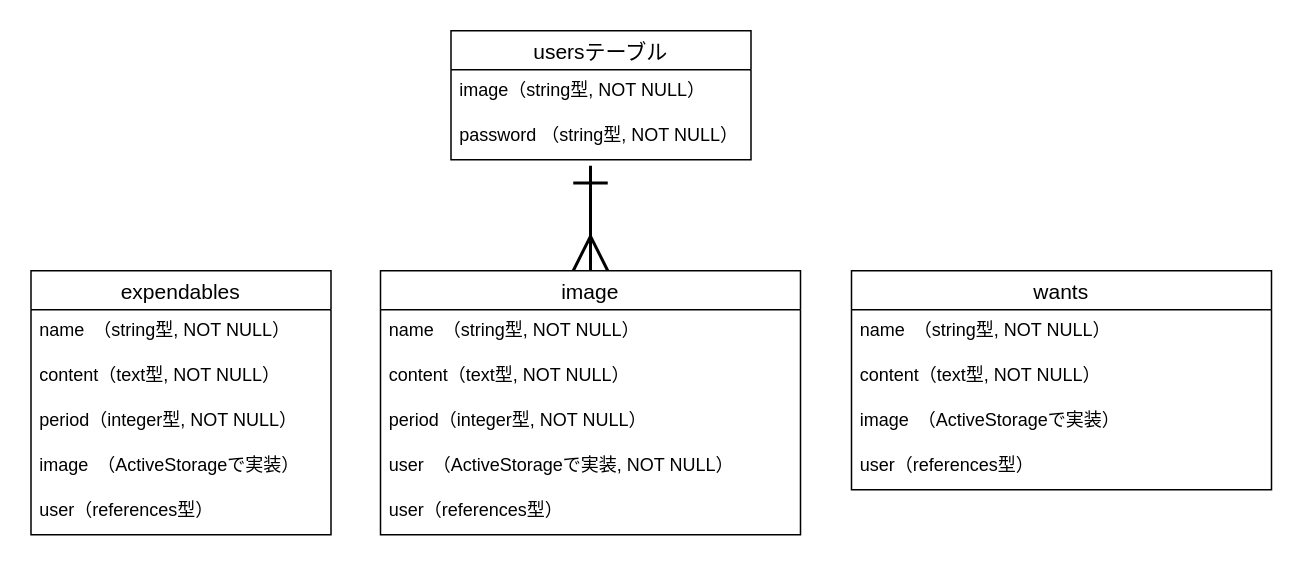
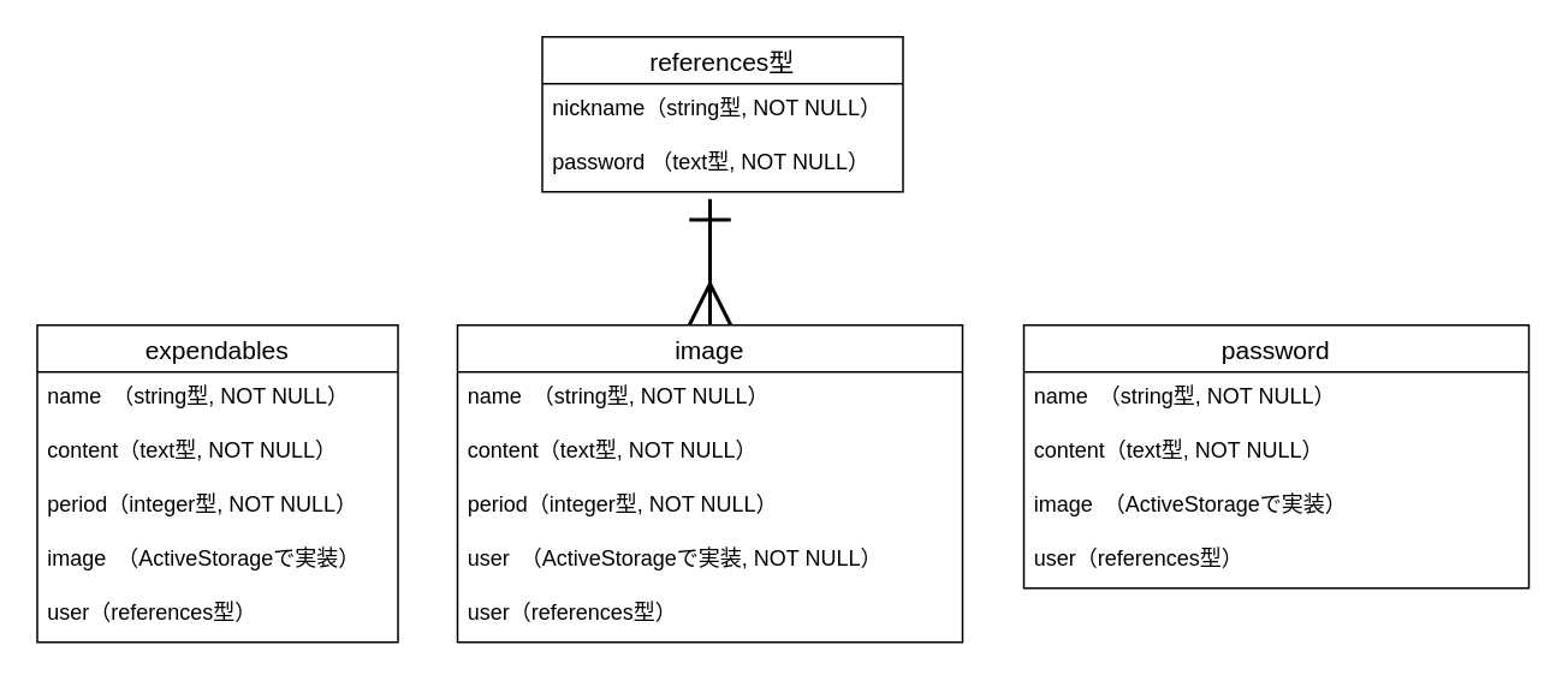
  <mxCell id="0" />
  <mxCell id="1" parent="0" />
- <mxCell id="2" value="usersテーブル" style="swimlane;fontStyle=0;childLayout=stackLayout;horizontal=1;startSize=26;horizontalStack=0;resizeParent=1;resizeParentMax=0;resizeLast=0;collapsible=1;marginBottom=0;align=center;fontSize=14;" vertex="1" parent="1"><mxGeometry x="300" y="20" width="200" height="86" as="geometry" /></mxCell>
- <mxCell id="3" value="image（string型, NOT NULL）" style="text;strokeColor=none;fillColor=none;spacingLeft=4;spacingRight=4;overflow=hidden;rotatable=0;points=[[0,0.5],[1,0.5]];portConstraint=eastwest;fontSize=12;" vertex="1" parent="2"><mxGeometry y="26" width="200" height="30" as="geometry" /></mxCell>
- <mxCell id="4" value="password （string型, NOT NULL）" style="text;strokeColor=none;fillColor=none;spacingLeft=4;spacingRight=4;overflow=hidden;rotatable=0;points=[[0,0.5],[1,0.5]];portConstraint=eastwest;fontSize=12;" vertex="1" parent="2"><mxGeometry y="56" width="200" height="30" as="geometry" /></mxCell>
+ <mxCell id="2" value="references型" style="swimlane;fontStyle=0;childLayout=stackLayout;horizontal=1;startSize=26;horizontalStack=0;resizeParent=1;resizeParentMax=0;resizeLast=0;collapsible=1;marginBottom=0;align=center;fontSize=14;" vertex="1" parent="1"><mxGeometry x="300" y="20" width="200" height="86" as="geometry" /></mxCell>
+ <mxCell id="3" value="nickname（string型, NOT NULL）" style="text;strokeColor=none;fillColor=none;spacingLeft=4;spacingRight=4;overflow=hidden;rotatable=0;points=[[0,0.5],[1,0.5]];portConstraint=eastwest;fontSize=12;" vertex="1" parent="2"><mxGeometry y="26" width="200" height="30" as="geometry" /></mxCell>
+ <mxCell id="4" value="password （text型, NOT NULL）" style="text;strokeColor=none;fillColor=none;spacingLeft=4;spacingRight=4;overflow=hidden;rotatable=0;points=[[0,0.5],[1,0.5]];portConstraint=eastwest;fontSize=12;" vertex="1" parent="2"><mxGeometry y="56" width="200" height="30" as="geometry" /></mxCell>
  <mxCell id="5" value="expendables" style="swimlane;fontStyle=0;childLayout=stackLayout;horizontal=1;startSize=26;horizontalStack=0;resizeParent=1;resizeParentMax=0;resizeLast=0;collapsible=1;marginBottom=0;align=center;fontSize=14;" vertex="1" parent="1"><mxGeometry y="180" width="200" height="176" as="geometry" x="20" /></mxCell>
  <mxCell id="6" value="name　（string型, NOT NULL）" style="text;strokeColor=none;fillColor=none;spacingLeft=4;spacingRight=4;overflow=hidden;rotatable=0;points=[[0,0.5],[1,0.5]];portConstraint=eastwest;fontSize=12;" vertex="1" parent="5"><mxGeometry y="26" width="200" height="30" as="geometry" /></mxCell>
  <mxCell id="7" value="content（text型, NOT NULL）" style="text;strokeColor=none;fillColor=none;spacingLeft=4;spacingRight=4;overflow=hidden;rotatable=0;points=[[0,0.5],[1,0.5]];portConstraint=eastwest;fontSize=12;" vertex="1" parent="5"><mxGeometry y="56" width="200" height="30" as="geometry" /></mxCell>
  <mxCell id="8" value="period（integer型, NOT NULL）" style="text;strokeColor=none;fillColor=none;spacingLeft=4;spacingRight=4;overflow=hidden;rotatable=0;points=[[0,0.5],[1,0.5]];portConstraint=eastwest;fontSize=12;" vertex="1" parent="5"><mxGeometry y="86" width="200" height="30" as="geometry" /></mxCell>
  <mxCell id="9" value="image　（ActiveStorageで実装）" style="text;strokeColor=none;fillColor=none;spacingLeft=4;spacingRight=4;overflow=hidden;rotatable=0;points=[[0,0.5],[1,0.5]];portConstraint=eastwest;fontSize=12;" vertex="1" parent="5"><mxGeometry y="116" width="200" height="30" as="geometry" /></mxCell>
  <mxCell id="10" value="user（references型）" style="text;strokeColor=none;fillColor=none;spacingLeft=4;spacingRight=4;overflow=hidden;rotatable=0;points=[[0,0.5],[1,0.5]];portConstraint=eastwest;fontSize=12;" vertex="1" parent="5"><mxGeometry y="146" width="200" height="30" as="geometry" /></mxCell>
  <mxCell id="11" style="edgeStyle=orthogonalEdgeStyle;rounded=0;orthogonalLoop=1;jettySize=auto;html=1;exitX=0.5;exitY=0;exitDx=0;exitDy=0;startArrow=ERmany;startFill=0;startSize=20;endArrow=ERone;endFill=0;endSize=20;targetPerimeterSpacing=0;strokeWidth=2;" edge="1" parent="1" source="12"><mxGeometry relative="1" as="geometry"><mxPoint x="393" y="110" as="targetPoint" /></mxGeometry></mxCell>
  <mxCell id="12" value="image" style="swimlane;fontStyle=0;childLayout=stackLayout;horizontal=1;startSize=26;horizontalStack=0;resizeParent=1;resizeParentMax=0;resizeLast=0;collapsible=1;marginBottom=0;align=center;fontSize=14;" vertex="1" parent="1"><mxGeometry x="253" y="180" width="280" height="176" as="geometry" /></mxCell>
  <mxCell id="13" value="name　（string型, NOT NULL）" style="text;strokeColor=none;fillColor=none;spacingLeft=4;spacingRight=4;overflow=hidden;rotatable=0;points=[[0,0.5],[1,0.5]];portConstraint=eastwest;fontSize=12;" vertex="1" parent="12"><mxGeometry y="26" width="280" height="30" as="geometry" /></mxCell>
  <mxCell id="14" value="content（text型, NOT NULL）" style="text;strokeColor=none;fillColor=none;spacingLeft=4;spacingRight=4;overflow=hidden;rotatable=0;points=[[0,0.5],[1,0.5]];portConstraint=eastwest;fontSize=12;" vertex="1" parent="12"><mxGeometry y="56" width="280" height="30" as="geometry" /></mxCell>
  <mxCell id="15" value="period（integer型, NOT NULL）" style="text;strokeColor=none;fillColor=none;spacingLeft=4;spacingRight=4;overflow=hidden;rotatable=0;points=[[0,0.5],[1,0.5]];portConstraint=eastwest;fontSize=12;" vertex="1" parent="12"><mxGeometry y="86" width="280" height="30" as="geometry" /></mxCell>
  <mxCell id="16" value="user　（ActiveStorageで実装, NOT NULL）" style="text;strokeColor=none;fillColor=none;spacingLeft=4;spacingRight=4;overflow=hidden;rotatable=0;points=[[0,0.5],[1,0.5]];portConstraint=eastwest;fontSize=12;" vertex="1" parent="12"><mxGeometry y="116" width="280" height="30" as="geometry" /></mxCell>
  <mxCell id="17" value="user（references型）" style="text;strokeColor=none;fillColor=none;spacingLeft=4;spacingRight=4;overflow=hidden;rotatable=0;points=[[0,0.5],[1,0.5]];portConstraint=eastwest;fontSize=12;" vertex="1" parent="12"><mxGeometry y="146" width="280" height="30" as="geometry" /></mxCell>
- <mxCell id="18" value="wants" style="swimlane;fontStyle=0;childLayout=stackLayout;horizontal=1;startSize=26;horizontalStack=0;resizeParent=1;resizeParentMax=0;resizeLast=0;collapsible=1;marginBottom=0;align=center;fontSize=14;" vertex="1" parent="1"><mxGeometry x="567" y="180" width="280" height="146" as="geometry" /></mxCell>
+ <mxCell id="18" value="password" style="swimlane;fontStyle=0;childLayout=stackLayout;horizontal=1;startSize=26;horizontalStack=0;resizeParent=1;resizeParentMax=0;resizeLast=0;collapsible=1;marginBottom=0;align=center;fontSize=14;" vertex="1" parent="1"><mxGeometry x="567" y="180" width="280" height="146" as="geometry" /></mxCell>
  <mxCell id="19" value="name　（string型, NOT NULL）" style="text;strokeColor=none;fillColor=none;spacingLeft=4;spacingRight=4;overflow=hidden;rotatable=0;points=[[0,0.5],[1,0.5]];portConstraint=eastwest;fontSize=12;" vertex="1" parent="18"><mxGeometry y="26" width="280" height="30" as="geometry" /></mxCell>
  <mxCell id="20" value="content（text型, NOT NULL）" style="text;strokeColor=none;fillColor=none;spacingLeft=4;spacingRight=4;overflow=hidden;rotatable=0;points=[[0,0.5],[1,0.5]];portConstraint=eastwest;fontSize=12;" vertex="1" parent="18"><mxGeometry y="56" width="280" height="30" as="geometry" /></mxCell>
  <mxCell id="21" value="image　（ActiveStorageで実装）" style="text;strokeColor=none;fillColor=none;spacingLeft=4;spacingRight=4;overflow=hidden;rotatable=0;points=[[0,0.5],[1,0.5]];portConstraint=eastwest;fontSize=12;" vertex="1" parent="18"><mxGeometry y="86" width="280" height="30" as="geometry" /></mxCell>
  <mxCell id="22" value="user（references型）" style="text;strokeColor=none;fillColor=none;spacingLeft=4;spacingRight=4;overflow=hidden;rotatable=0;points=[[0,0.5],[1,0.5]];portConstraint=eastwest;fontSize=12;" vertex="1" parent="18"><mxGeometry y="116" width="280" height="30" as="geometry" /></mxCell>
